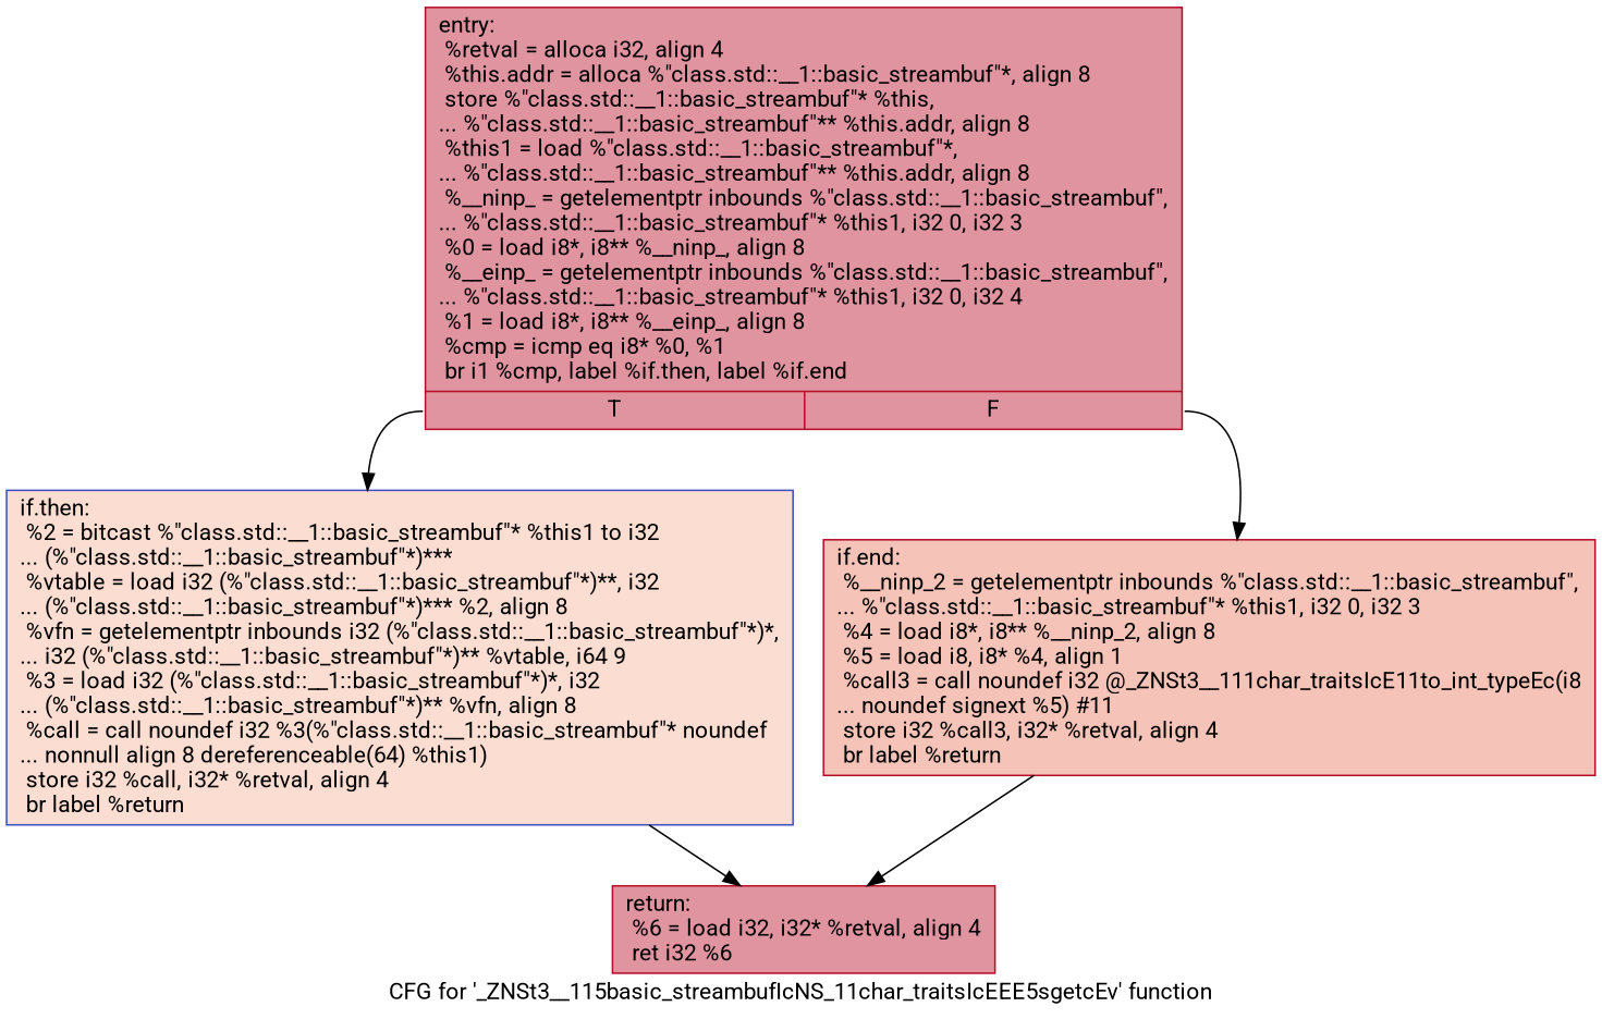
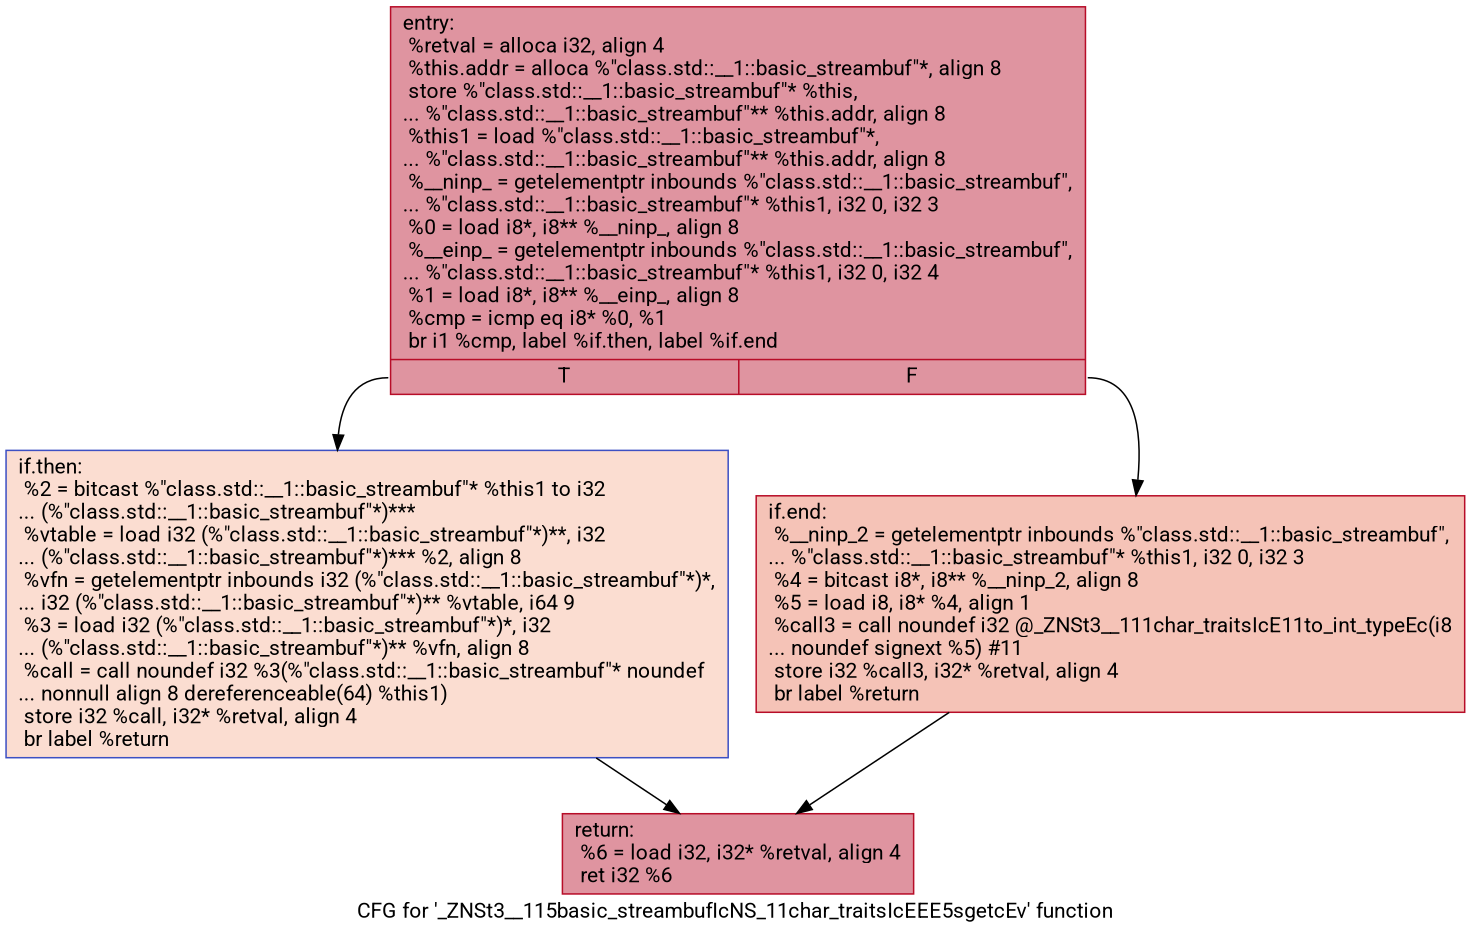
  digraph {
    label="CFG for '_ZNSt3__115basic_streambufIcNS_11char_traitsIcEEE5sgetcEv' function"
    fontname=Roboto
    node [color="#b70d28ff" fillcolor="#b70d2870" shape=record style=filled fontname=Roboto]
    edge [fontname=Roboto]
    n1 [label="{entry:\l  %retval = alloca i32, align 4\l  %this.addr = alloca %\"class.std::__1::basic_streambuf\"*, align 8\l  store %\"class.std::__1::basic_streambuf\"* %this,\l... %\"class.std::__1::basic_streambuf\"** %this.addr, align 8\l  %this1 = load %\"class.std::__1::basic_streambuf\"*,\l... %\"class.std::__1::basic_streambuf\"** %this.addr, align 8\l  %__ninp_ = getelementptr inbounds %\"class.std::__1::basic_streambuf\",\l... %\"class.std::__1::basic_streambuf\"* %this1, i32 0, i32 3\l  %0 = load i8*, i8** %__ninp_, align 8\l  %__einp_ = getelementptr inbounds %\"class.std::__1::basic_streambuf\",\l... %\"class.std::__1::basic_streambuf\"* %this1, i32 0, i32 4\l  %1 = load i8*, i8** %__einp_, align 8\l  %cmp = icmp eq i8* %0, %1\l  br i1 %cmp, label %if.then, label %if.end\l|{<s0>T|<s1>F}}"]
    n2 [color="#3d50c3ff" fillcolor="#f7b39670" label="{if.then:                                          \l  %2 = bitcast %\"class.std::__1::basic_streambuf\"* %this1 to i32\l... (%\"class.std::__1::basic_streambuf\"*)***\l  %vtable = load i32 (%\"class.std::__1::basic_streambuf\"*)**, i32\l... (%\"class.std::__1::basic_streambuf\"*)*** %2, align 8\l  %vfn = getelementptr inbounds i32 (%\"class.std::__1::basic_streambuf\"*)*,\l... i32 (%\"class.std::__1::basic_streambuf\"*)** %vtable, i64 9\l  %3 = load i32 (%\"class.std::__1::basic_streambuf\"*)*, i32\l... (%\"class.std::__1::basic_streambuf\"*)** %vfn, align 8\l  %call = call noundef i32 %3(%\"class.std::__1::basic_streambuf\"* noundef\l... nonnull align 8 dereferenceable(64) %this1)\l  store i32 %call, i32* %retval, align 4\l  br label %return\l}"]
-   n3 [fillcolor="#e8765c70" label="{if.end:                                           \l  %__ninp_2 = getelementptr inbounds %\"class.std::__1::basic_streambuf\",\l... %\"class.std::__1::basic_streambuf\"* %this1, i32 0, i32 3\l  %4 = load i8*, i8** %__ninp_2, align 8\l  %5 = load i8, i8* %4, align 1\l  %call3 = call noundef i32 @_ZNSt3__111char_traitsIcE11to_int_typeEc(i8\l... noundef signext %5) #11\l  store i32 %call3, i32* %retval, align 4\l  br label %return\l}"]
+   n3 [fillcolor="#e8765c70" label="{if.end:                                           \l  %__ninp_2 = getelementptr inbounds %\"class.std::__1::basic_streambuf\",\l... %\"class.std::__1::basic_streambuf\"* %this1, i32 0, i32 3\l  %4 = bitcast i8*, i8** %__ninp_2, align 8\l  %5 = load i8, i8* %4, align 1\l  %call3 = call noundef i32 @_ZNSt3__111char_traitsIcE11to_int_typeEc(i8\l... noundef signext %5) #11\l  store i32 %call3, i32* %retval, align 4\l  br label %return\l}"]
    n4 [label="{return:                                           \l  %6 = load i32, i32* %retval, align 4\l  ret i32 %6\l}"]
    n1 -> n2 [tailport=s0]
    n1 -> n3 [tailport=s1]
    n2 -> n4
    n3 -> n4
  }
